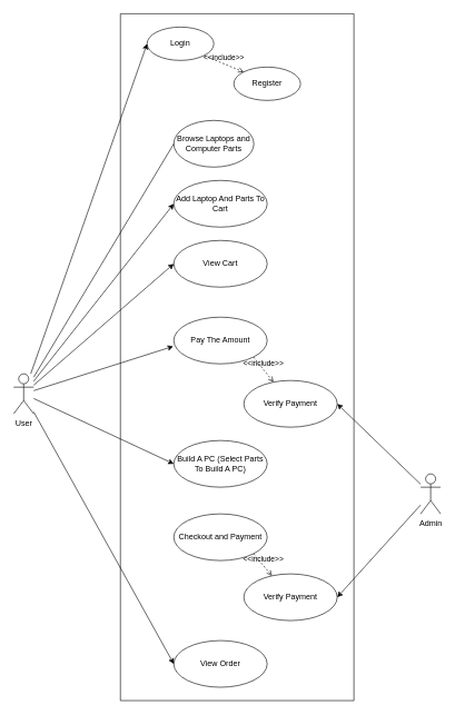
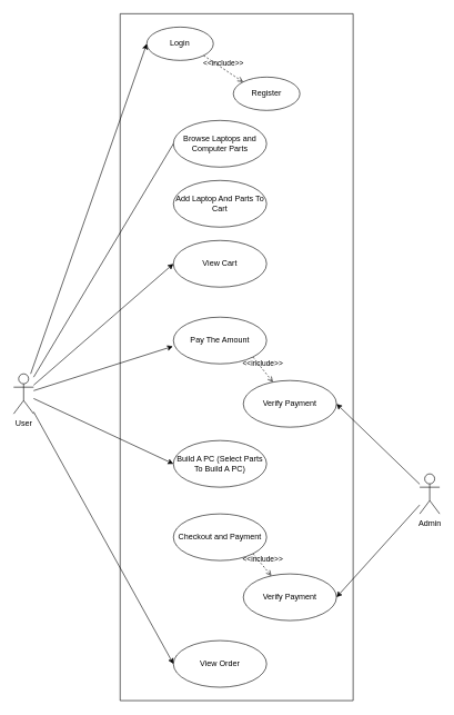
  <mxCell id="0" />
  <mxCell id="1" parent="0" />
  <mxCell id="2" value="" style="swimlane;startSize=0;" vertex="1" parent="1"><mxGeometry x="180" y="20" width="350" height="1030" as="geometry" /></mxCell>
  <mxCell id="3" value="Login" style="ellipse;whiteSpace=wrap;html=1;" vertex="1" parent="2"><mxGeometry x="40" y="20" width="100" height="50" as="geometry" /></mxCell>
- <mxCell id="4" value="Register" style="ellipse;whiteSpace=wrap;html=1;" vertex="1" parent="2"><mxGeometry x="170" y="80" width="100" height="50" as="geometry" /></mxCell>
+ <mxCell id="4" value="Register" style="ellipse;whiteSpace=wrap;html=1;" vertex="1" parent="2"><mxGeometry x="170" y="95" width="100" height="50" as="geometry" /></mxCell>
  <mxCell id="5" value="&amp;lt;&amp;lt;include&amp;gt;&amp;gt;" style="edgeStyle=none;html=1;endArrow=open;verticalAlign=bottom;dashed=1;labelBackgroundColor=none;entryX=0;entryY=0;entryDx=0;entryDy=0;exitX=1;exitY=1;exitDx=0;exitDy=0;" edge="1" parent="2" source="3" target="4"><mxGeometry width="160" relative="1" as="geometry"><mxPoint x="160" y="50" as="sourcePoint" /><mxPoint x="320" y="50" as="targetPoint" /></mxGeometry></mxCell>
- <mxCell id="6" value="Browse Laptops and Computer Parts" style="ellipse;whiteSpace=wrap;html=1;" vertex="1" parent="2"><mxGeometry x="80" y="160" width="120" height="70" as="geometry" /></mxCell>
+ <mxCell id="6" value="Browse Laptops and Computer Parts" style="ellipse;whiteSpace=wrap;html=1;" vertex="1" parent="2"><mxGeometry x="80" y="160" width="140" height="70" as="geometry" /></mxCell>
  <mxCell id="7" value="Add Laptop And Parts To Cart" style="ellipse;whiteSpace=wrap;html=1;" vertex="1" parent="2"><mxGeometry x="80" y="250" width="140" height="70" as="geometry" /></mxCell>
  <mxCell id="8" value="View Cart" style="ellipse;whiteSpace=wrap;html=1;" vertex="1" parent="2"><mxGeometry x="80" y="340" width="140" height="70" as="geometry" /></mxCell>
  <mxCell id="9" value="Pay The Amount" style="ellipse;whiteSpace=wrap;html=1;" vertex="1" parent="2"><mxGeometry x="80" y="455" width="140" height="70" as="geometry" /></mxCell>
  <mxCell id="10" value="Verify Payment" style="ellipse;whiteSpace=wrap;html=1;" vertex="1" parent="2"><mxGeometry x="185" y="550" width="140" height="70" as="geometry" /></mxCell>
  <mxCell id="11" value="&amp;lt;&amp;lt;include&amp;gt;&amp;gt;" style="edgeStyle=none;html=1;endArrow=open;verticalAlign=bottom;dashed=1;labelBackgroundColor=none;exitX=1;exitY=1;exitDx=0;exitDy=0;" edge="1" parent="2" source="9" target="10"><mxGeometry width="160" relative="1" as="geometry"><mxPoint x="225" y="576" as="sourcePoint" /><mxPoint x="285" y="600" as="targetPoint" /></mxGeometry></mxCell>
  <mxCell id="12" value="Build A PC (Select Parts To Build A PC)" style="ellipse;whiteSpace=wrap;html=1;" vertex="1" parent="2"><mxGeometry x="80" y="640" width="140" height="70" as="geometry" /></mxCell>
  <mxCell id="13" value="Checkout and Payment" style="ellipse;whiteSpace=wrap;html=1;" vertex="1" parent="2"><mxGeometry x="80" y="750" width="140" height="70" as="geometry" /></mxCell>
  <mxCell id="14" value="Verify Payment" style="ellipse;whiteSpace=wrap;html=1;" vertex="1" parent="2"><mxGeometry x="185" y="840" width="140" height="70" as="geometry" /></mxCell>
  <mxCell id="15" value="&amp;lt;&amp;lt;include&amp;gt;&amp;gt;" style="edgeStyle=none;html=1;endArrow=open;verticalAlign=bottom;dashed=1;labelBackgroundColor=none;exitX=1;exitY=1;exitDx=0;exitDy=0;entryX=0.301;entryY=0.041;entryDx=0;entryDy=0;entryPerimeter=0;" edge="1" parent="2" source="13" target="14"><mxGeometry width="160" relative="1" as="geometry"><mxPoint x="260" y="860" as="sourcePoint" /><mxPoint x="294" y="912" as="targetPoint" /></mxGeometry></mxCell>
  <mxCell id="16" value="View Order" style="ellipse;whiteSpace=wrap;html=1;" vertex="1" parent="2"><mxGeometry x="80" y="940" width="140" height="70" as="geometry" /></mxCell>
  <mxCell id="17" style="edgeStyle=none;html=1;entryX=0;entryY=0.5;entryDx=0;entryDy=0;" edge="1" parent="1" source="23" target="3"><mxGeometry relative="1" as="geometry" /></mxCell>
  <mxCell id="18" style="edgeStyle=none;html=1;entryX=0;entryY=0.5;entryDx=0;entryDy=0;endArrow=none;" edge="1" parent="1" source="23" target="6"><mxGeometry relative="1" as="geometry" /></mxCell>
- <mxCell id="19" style="edgeStyle=none;html=1;entryX=0;entryY=0.5;entryDx=0;entryDy=0;" edge="1" parent="1" source="23" target="7"><mxGeometry relative="1" as="geometry" /></mxCell>
  <mxCell id="20" style="edgeStyle=none;html=1;entryX=0;entryY=0.5;entryDx=0;entryDy=0;" edge="1" parent="1" source="23" target="8"><mxGeometry relative="1" as="geometry" /></mxCell>
  <mxCell id="21" style="edgeStyle=none;html=1;entryX=0;entryY=0.5;entryDx=0;entryDy=0;" edge="1" parent="1" source="23" target="12"><mxGeometry relative="1" as="geometry" /></mxCell>
  <mxCell id="22" style="edgeStyle=none;html=1;entryX=0;entryY=0.5;entryDx=0;entryDy=0;" edge="1" parent="1" source="23" target="16"><mxGeometry relative="1" as="geometry" /></mxCell>
  <mxCell id="23" value="User" style="shape=umlActor;html=1;verticalLabelPosition=bottom;verticalAlign=top;align=center;" vertex="1" parent="1"><mxGeometry x="20" y="560" width="30" height="60" as="geometry" /></mxCell>
  <mxCell id="24" style="edgeStyle=none;html=1;entryX=-0.006;entryY=0.625;entryDx=0;entryDy=0;entryPerimeter=0;" edge="1" parent="1" source="23" target="9"><mxGeometry relative="1" as="geometry" /></mxCell>
  <mxCell id="25" style="edgeStyle=none;html=1;entryX=1;entryY=0.5;entryDx=0;entryDy=0;" edge="1" parent="1" source="27" target="10"><mxGeometry relative="1" as="geometry" /></mxCell>
  <mxCell id="26" style="edgeStyle=none;html=1;entryX=1;entryY=0.5;entryDx=0;entryDy=0;" edge="1" parent="1" source="27" target="14"><mxGeometry relative="1" as="geometry" /></mxCell>
  <mxCell id="27" value="Admin" style="shape=umlActor;html=1;verticalLabelPosition=bottom;verticalAlign=top;align=center;" vertex="1" parent="1"><mxGeometry x="630" y="710" width="30" height="60" as="geometry" /></mxCell>
